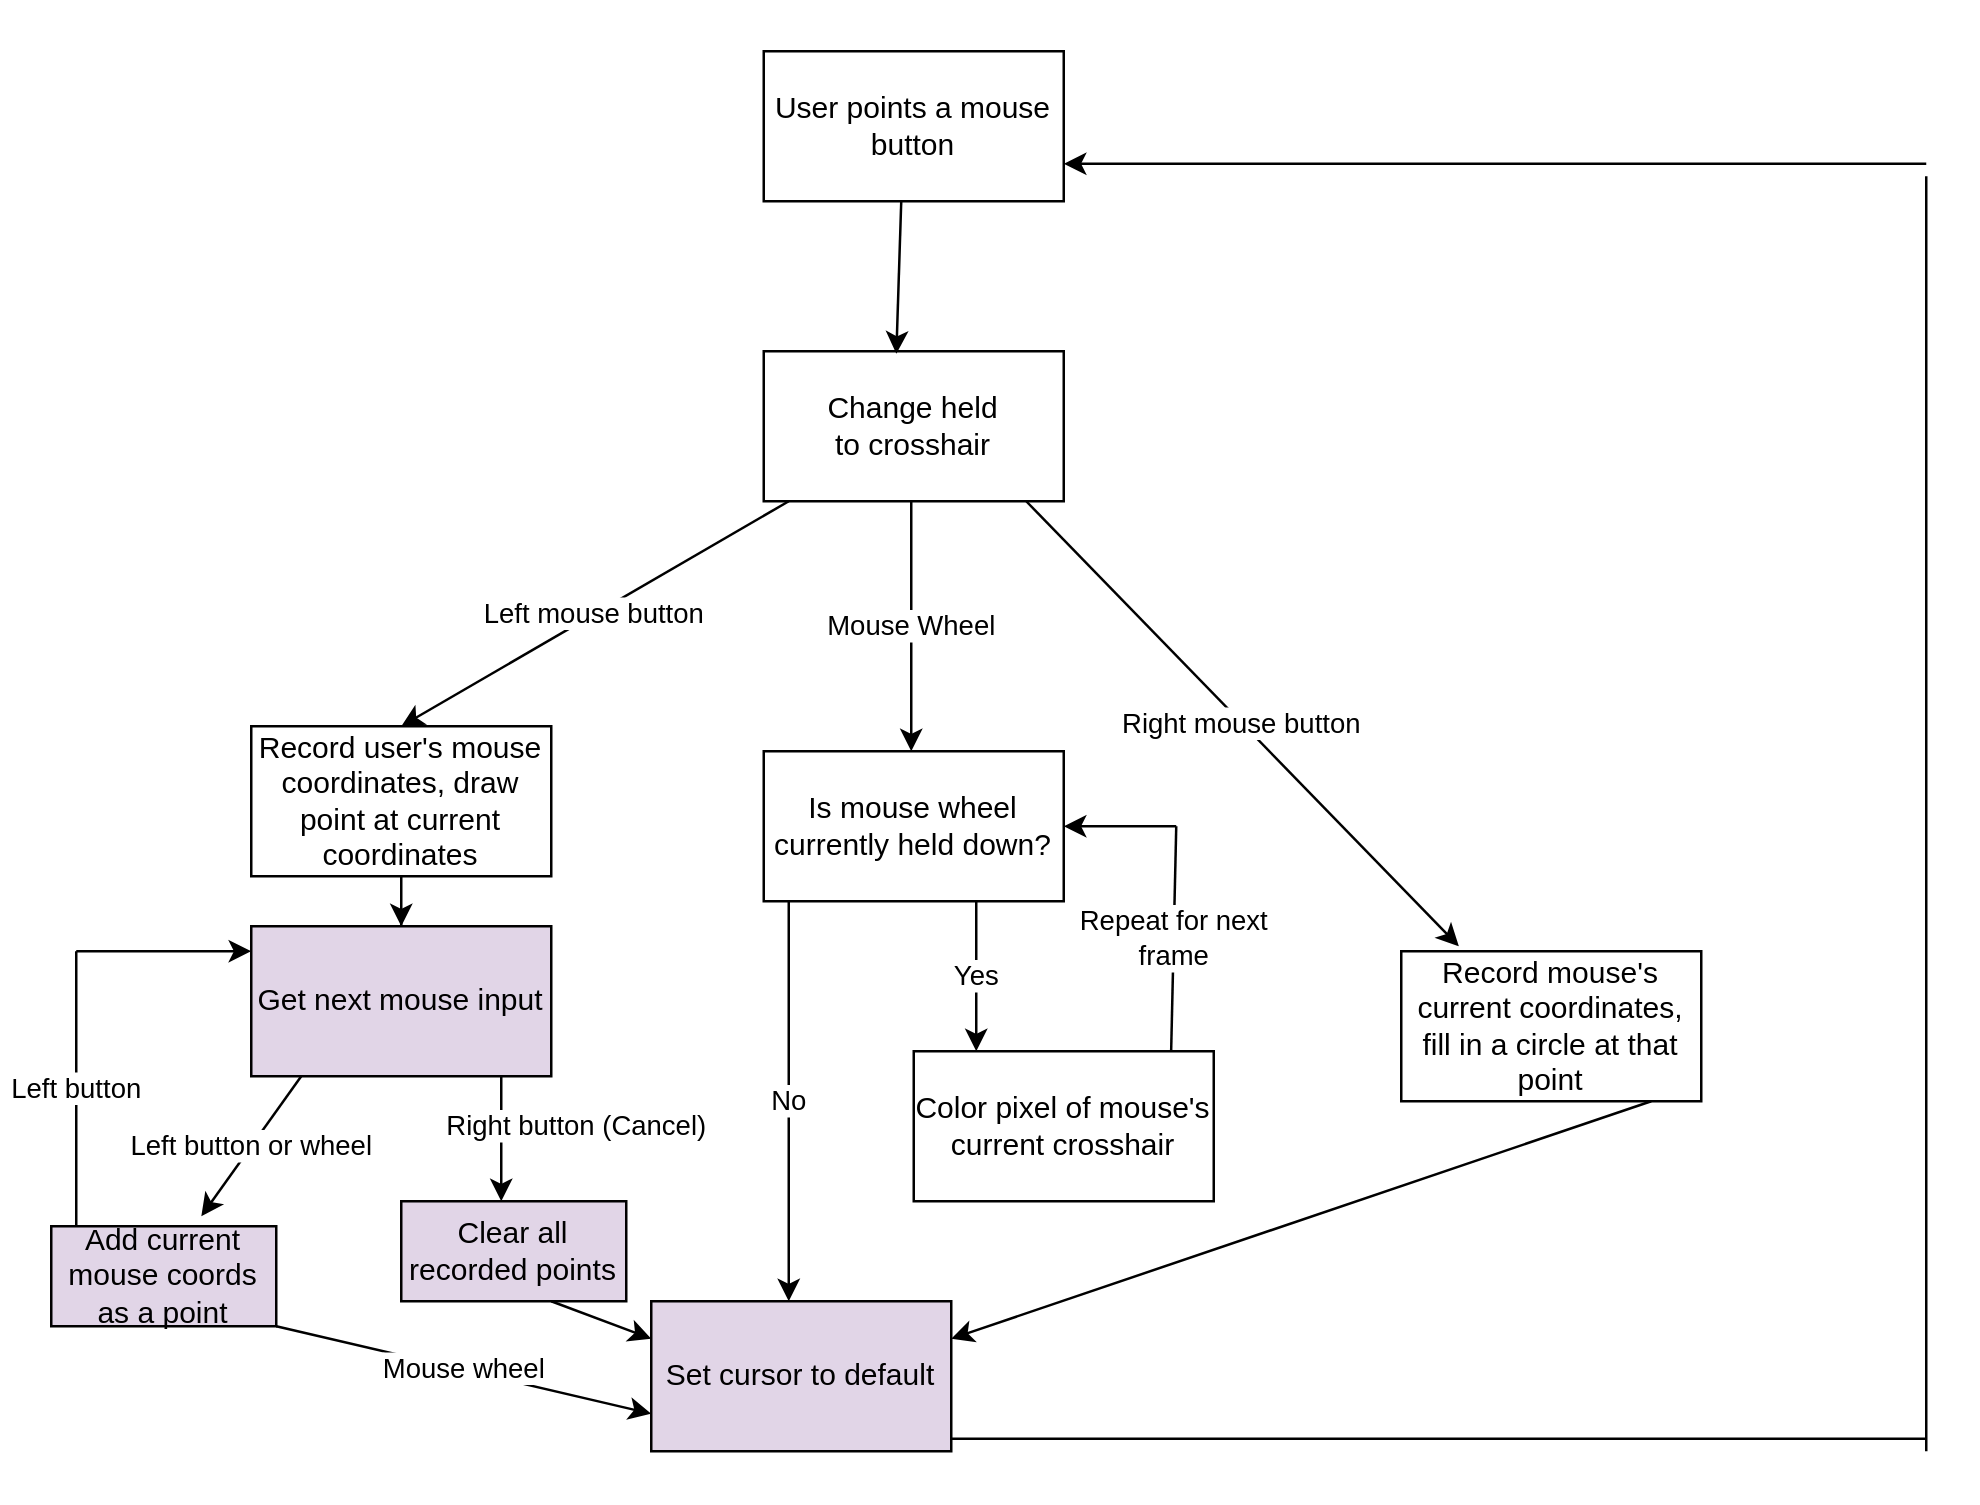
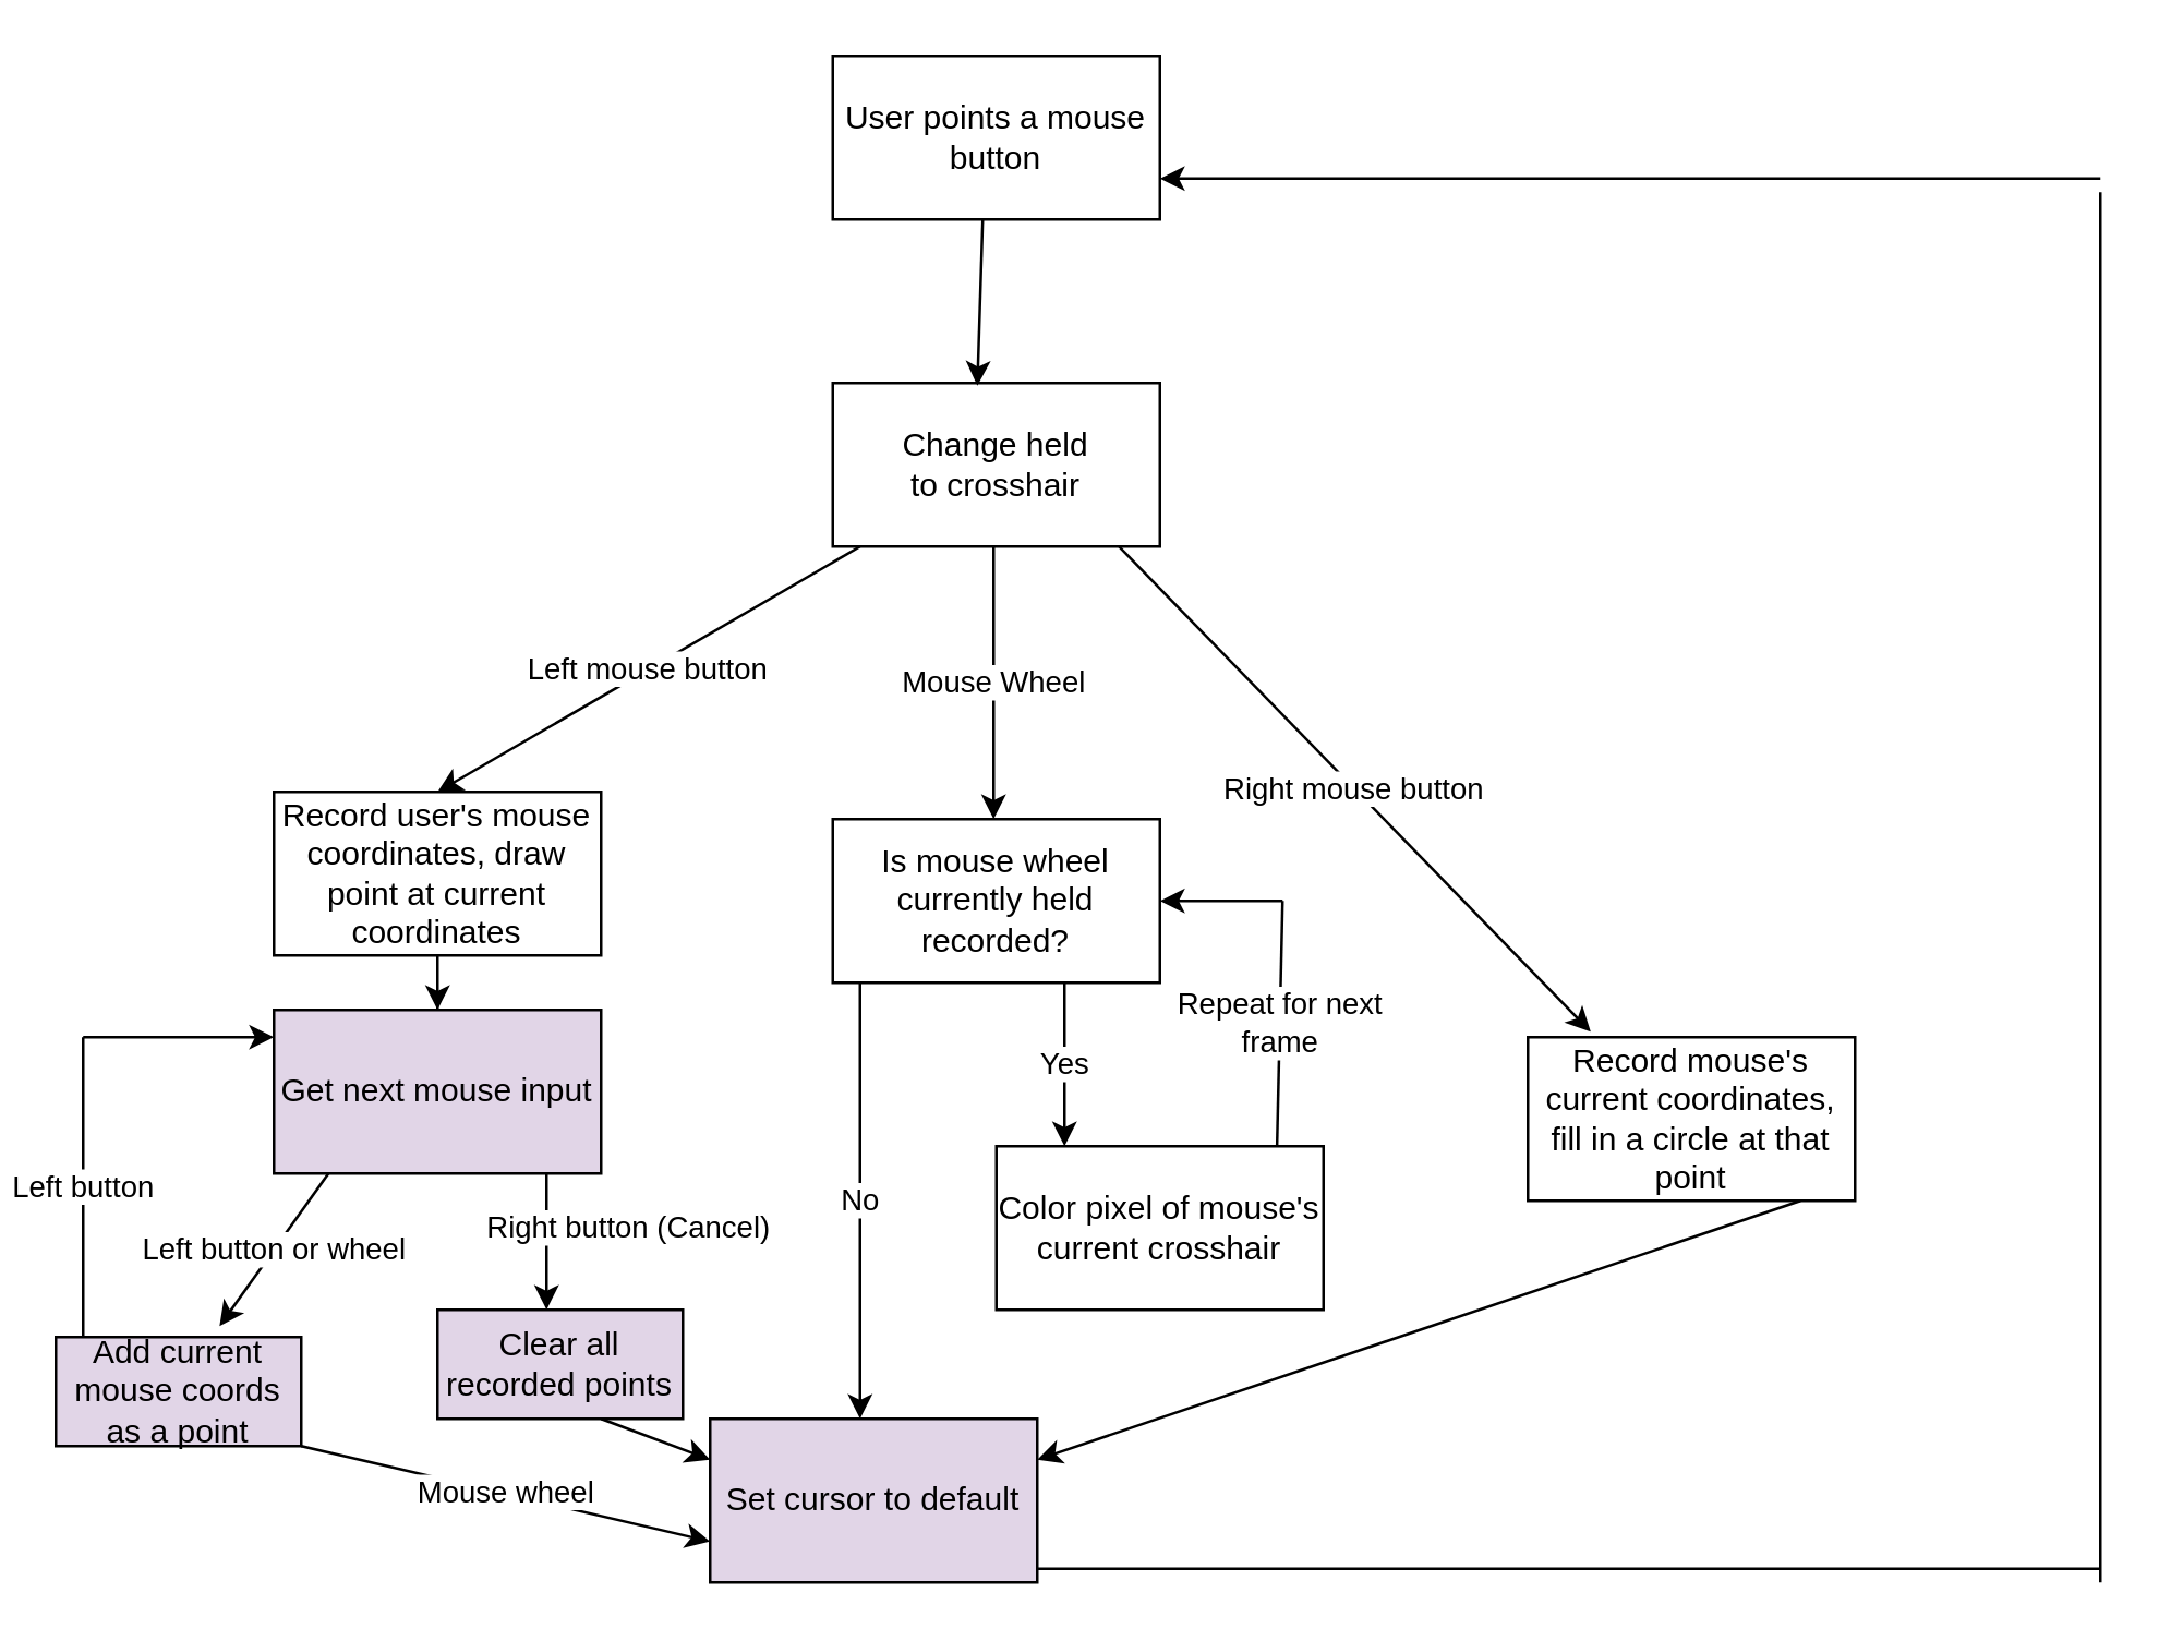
  <mxCell id="0" />
  <mxCell id="1" parent="0" />
  <mxCell id="2" value="User points a mouse button" style="rounded=0;whiteSpace=wrap;html=1;" vertex="1" parent="1"><mxGeometry x="305" y="20" width="120" height="60" as="geometry" /></mxCell>
  <mxCell id="3" value="Left mouse button" style="endArrow=classic;html=1;entryX=0.5;entryY=0;entryDx=0;entryDy=0;" edge="1" parent="1" target="21"><mxGeometry width="50" height="50" relative="1" as="geometry"><mxPoint x="315" y="200" as="sourcePoint" /><mxPoint x="160" y="260" as="targetPoint" /></mxGeometry></mxCell>
  <mxCell id="4" value="Mouse Wheel" style="endArrow=classic;html=1;" edge="1" parent="1"><mxGeometry width="50" height="50" relative="1" as="geometry"><mxPoint x="364" y="200" as="sourcePoint" /><mxPoint x="364" y="300" as="targetPoint" /></mxGeometry></mxCell>
  <mxCell id="5" value="Right mouse button" style="endArrow=classic;html=1;entryX=0.192;entryY=-0.033;entryDx=0;entryDy=0;entryPerimeter=0;" edge="1" parent="1" target="18"><mxGeometry width="50" height="50" relative="1" as="geometry"><mxPoint x="410" y="200" as="sourcePoint" /><mxPoint x="550" y="280" as="targetPoint" /></mxGeometry></mxCell>
- <mxCell id="6" value="Is mouse wheel currently held down?" style="rounded=0;whiteSpace=wrap;html=1;" vertex="1" parent="1"><mxGeometry x="305" y="300" width="120" height="60" as="geometry" /></mxCell>
+ <mxCell id="6" value="Is mouse wheel currently held recorded?" style="rounded=0;whiteSpace=wrap;html=1;" vertex="1" parent="1"><mxGeometry x="305" y="300" width="120" height="60" as="geometry" /></mxCell>
  <mxCell id="7" value="No" style="endArrow=classic;html=1;" edge="1" parent="1"><mxGeometry width="50" height="50" relative="1" as="geometry"><mxPoint x="315" y="360" as="sourcePoint" /><mxPoint x="315" y="520" as="targetPoint" /></mxGeometry></mxCell>
  <mxCell id="8" value="&lt;div&gt;Change held &lt;br&gt;&lt;/div&gt;&lt;div&gt;to crosshair&lt;br&gt;&lt;/div&gt;" style="rounded=0;whiteSpace=wrap;html=1;" vertex="1" parent="1"><mxGeometry x="305" y="140" width="120" height="60" as="geometry" /></mxCell>
  <mxCell id="9" value="" style="endArrow=classic;html=1;entryX=0.442;entryY=0.017;entryDx=0;entryDy=0;entryPerimeter=0;" edge="1" parent="1" target="8"><mxGeometry width="50" height="50" relative="1" as="geometry"><mxPoint x="360" y="80" as="sourcePoint" /><mxPoint x="410" y="30" as="targetPoint" /></mxGeometry></mxCell>
  <mxCell id="10" value="Yes" style="endArrow=classic;html=1;" edge="1" parent="1"><mxGeometry width="50" height="50" relative="1" as="geometry"><mxPoint x="390" y="360" as="sourcePoint" /><mxPoint x="390" y="420" as="targetPoint" /></mxGeometry></mxCell>
  <mxCell id="11" value="Color pixel of mouse's current crosshair" style="rounded=0;whiteSpace=wrap;html=1;" vertex="1" parent="1"><mxGeometry x="365" y="420" width="120" height="60" as="geometry" /></mxCell>
  <mxCell id="12" value="" style="endArrow=classic;html=1;entryX=1;entryY=0.5;entryDx=0;entryDy=0;" edge="1" parent="1" target="6"><mxGeometry width="50" height="50" relative="1" as="geometry"><mxPoint x="470" y="330" as="sourcePoint" /><mxPoint x="520" y="280" as="targetPoint" /></mxGeometry></mxCell>
  <mxCell id="13" value="&lt;div&gt;Repeat for next &lt;br&gt;&lt;/div&gt;&lt;div&gt;frame&lt;br&gt;&lt;/div&gt;" style="endArrow=none;html=1;exitX=0.858;exitY=0;exitDx=0;exitDy=0;exitPerimeter=0;" edge="1" parent="1" source="11"><mxGeometry width="50" height="50" relative="1" as="geometry"><mxPoint x="420" y="380" as="sourcePoint" /><mxPoint x="470" y="330" as="targetPoint" /></mxGeometry></mxCell>
  <mxCell id="14" value="Set cursor to default" style="rounded=0;whiteSpace=wrap;html=1;fillColor=#e1d5e7;" vertex="1" parent="1"><mxGeometry x="260" y="520" width="120" height="60" as="geometry" /></mxCell>
  <mxCell id="15" value="" style="endArrow=classic;html=1;entryX=1;entryY=0.75;entryDx=0;entryDy=0;" edge="1" parent="1" target="2"><mxGeometry width="50" height="50" relative="1" as="geometry"><mxPoint x="770" y="65" as="sourcePoint" /><mxPoint x="770" y="40" as="targetPoint" /></mxGeometry></mxCell>
  <mxCell id="16" value="" style="endArrow=none;html=1;" edge="1" parent="1"><mxGeometry width="50" height="50" relative="1" as="geometry"><mxPoint x="770" y="580" as="sourcePoint" /><mxPoint x="770" y="70" as="targetPoint" /></mxGeometry></mxCell>
  <mxCell id="17" value="" style="endArrow=none;html=1;" edge="1" parent="1"><mxGeometry width="50" height="50" relative="1" as="geometry"><mxPoint x="380" y="575" as="sourcePoint" /><mxPoint x="770" y="575" as="targetPoint" /></mxGeometry></mxCell>
  <mxCell id="18" value="Record mouse's current coordinates, fill in a circle at that point" style="rounded=0;whiteSpace=wrap;html=1;" vertex="1" parent="1"><mxGeometry x="560" y="380" width="120" height="60" as="geometry" /></mxCell>
  <mxCell id="19" value="" style="endArrow=classic;html=1;entryX=1;entryY=0.25;entryDx=0;entryDy=0;" edge="1" parent="1" target="14"><mxGeometry width="50" height="50" relative="1" as="geometry"><mxPoint x="660" y="440" as="sourcePoint" /><mxPoint x="710" y="390" as="targetPoint" /></mxGeometry></mxCell>
  <mxCell id="20" value="" style="edgeStyle=orthogonalEdgeStyle;rounded=0;orthogonalLoop=1;jettySize=auto;html=1;" edge="1" parent="1" source="21" target="22"><mxGeometry relative="1" as="geometry" /></mxCell>
  <mxCell id="21" value="Record user's mouse coordinates, draw point at current coordinates" style="rounded=0;whiteSpace=wrap;html=1;" vertex="1" parent="1"><mxGeometry x="100" y="290" width="120" height="60" as="geometry" /></mxCell>
  <mxCell id="22" value="Get next mouse input" style="rounded=0;whiteSpace=wrap;html=1;fillColor=#e1d5e7;" vertex="1" parent="1"><mxGeometry x="100" y="370" width="120" height="60" as="geometry" /></mxCell>
  <mxCell id="23" value="Right button (Cancel)" style="endArrow=classic;html=1;" edge="1" parent="1"><mxGeometry x="-0.2" y="30" width="50" height="50" relative="1" as="geometry"><mxPoint x="200" y="430" as="sourcePoint" /><mxPoint x="200" y="480" as="targetPoint" /><mxPoint as="offset" /></mxGeometry></mxCell>
  <mxCell id="24" value="Clear all recorded points" style="rounded=0;whiteSpace=wrap;html=1;fillColor=#e1d5e7;" vertex="1" parent="1"><mxGeometry x="160" y="480" width="90" height="40" as="geometry" /></mxCell>
  <mxCell id="25" value="" style="endArrow=classic;html=1;entryX=0;entryY=0.25;entryDx=0;entryDy=0;" edge="1" parent="1" target="14"><mxGeometry width="50" height="50" relative="1" as="geometry"><mxPoint x="220" y="520" as="sourcePoint" /><mxPoint x="270" y="470" as="targetPoint" /></mxGeometry></mxCell>
  <mxCell id="26" value="Left button or wheel" style="endArrow=classic;html=1;entryX=0.667;entryY=-0.1;entryDx=0;entryDy=0;entryPerimeter=0;" edge="1" parent="1" target="27"><mxGeometry width="50" height="50" relative="1" as="geometry"><mxPoint x="120" y="430" as="sourcePoint" /><mxPoint x="120" y="480" as="targetPoint" /></mxGeometry></mxCell>
  <mxCell id="27" value="Add current mouse coords as a point" style="rounded=0;whiteSpace=wrap;html=1;fillColor=#e1d5e7;" vertex="1" parent="1"><mxGeometry x="20" y="490" width="90" height="40" as="geometry" /></mxCell>
  <mxCell id="28" value="" style="endArrow=classic;html=1;" edge="1" parent="1"><mxGeometry width="50" height="50" relative="1" as="geometry"><mxPoint x="30" y="380" as="sourcePoint" /><mxPoint x="100" y="380" as="targetPoint" /></mxGeometry></mxCell>
  <mxCell id="29" value="Left button" style="endArrow=none;html=1;" edge="1" parent="1"><mxGeometry width="50" height="50" relative="1" as="geometry"><mxPoint x="30" y="490" as="sourcePoint" /><mxPoint x="30" y="380" as="targetPoint" /></mxGeometry></mxCell>
  <mxCell id="30" value="Mouse wheel" style="endArrow=classic;html=1;entryX=0;entryY=0.75;entryDx=0;entryDy=0;" edge="1" parent="1" target="14"><mxGeometry width="50" height="50" relative="1" as="geometry"><mxPoint x="110" y="530" as="sourcePoint" /><mxPoint x="160" y="480" as="targetPoint" /></mxGeometry></mxCell>
